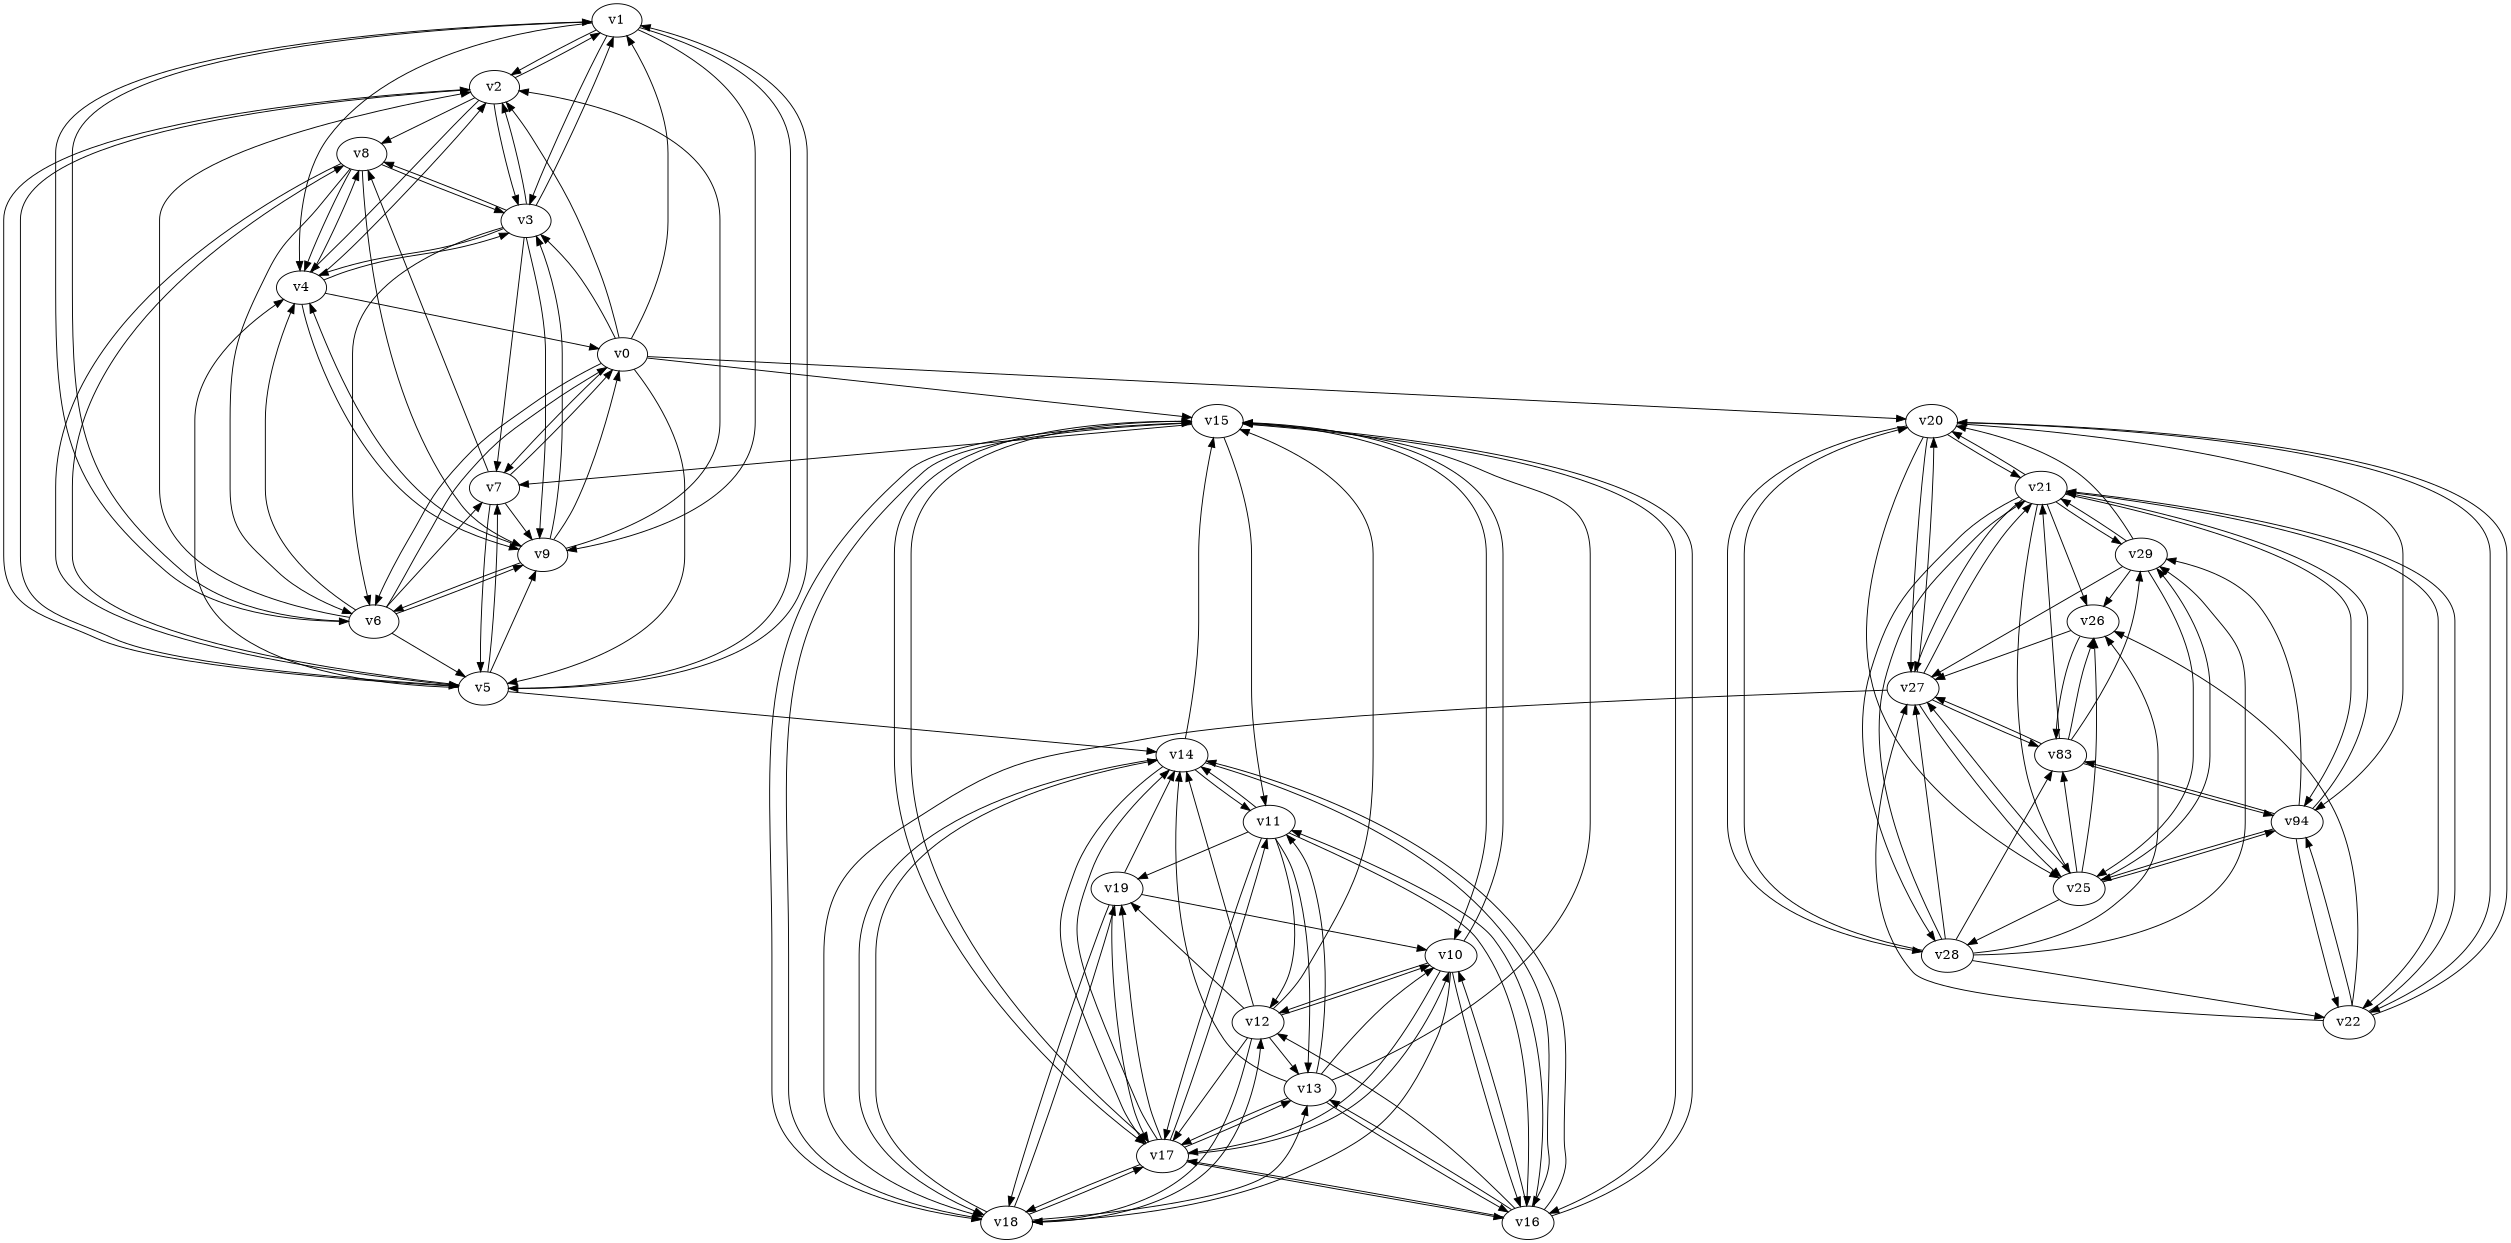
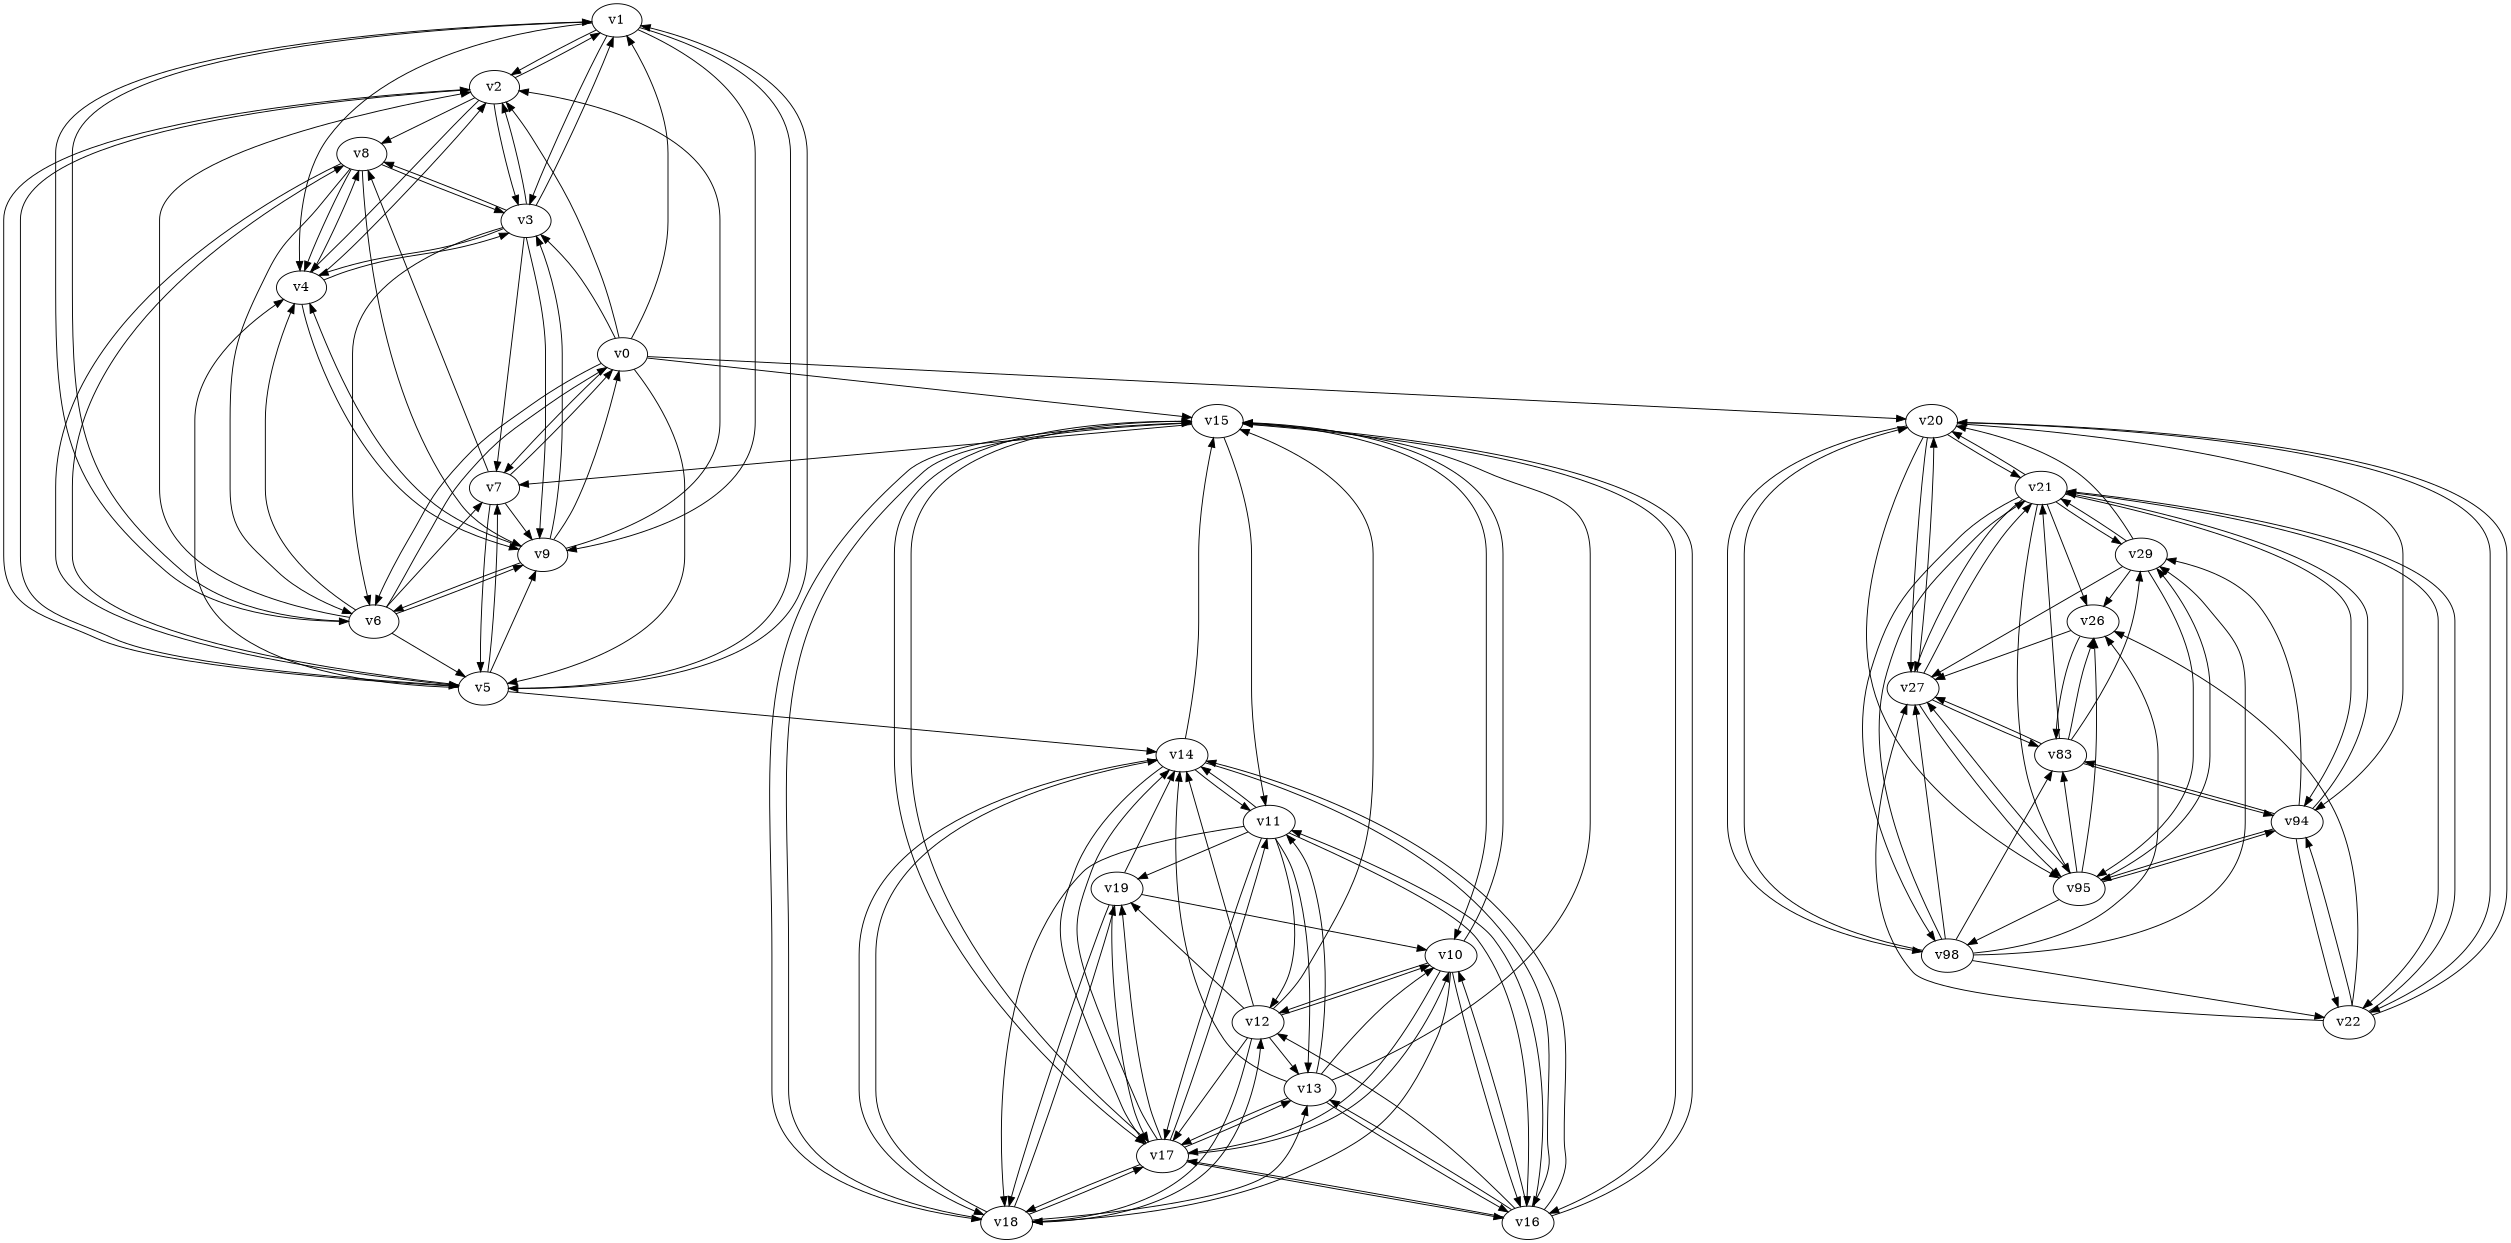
  digraph {
    node [player=1 priority=1]
    v1 [priority=0]
    v0 [player=0]
    v2 [player=0]
    v3 [player=0]
    v5
    v6 [player=0 priority=0]
    v7
    v20 [priority=0]
    v15 [player=0]
    v9 [priority=0]
    v4
    v8 [player=0]
    v14 [priority=0]
    v21
    v22 [player=0]
    n16 [label=v94]
-   v25 [priority=0]
+   v25 [priority=0 label=v95]
    v27
-   v28 [player=0 priority=0]
+   v28 [player=0 priority=0 label=v98]
    v16 [player=0]
    v17
    v18
    v11 [priority=0]
    v10 [player=0 priority=0]
    v12 [player=0]
    v13 [player=0]
    v19 [player=0]
    v26 [player=0 priority=0]
    v29 [player=0]
    n30 [label=v83]
    v1 -> v2
    v1 -> v3
    v1 -> v5
    v1 -> v6
    v1 -> v9
    v1 -> v4
    v0 -> v1
    v0 -> v2
    v0 -> v3
    v0 -> v5
    v0 -> v6
    v0 -> v7
    v0 -> v20
    v0 -> v15
    v2 -> v1
    v2 -> v3
    v2 -> v5
    v2 -> v4
    v2 -> v8
    v3 -> v1
    v3 -> v2
    v3 -> v6
    v3 -> v7
    v3 -> v9
    v3 -> v4
    v3 -> v8
    v5 -> v1
    v5 -> v2
    v5 -> v7
    v5 -> v9
    v5 -> v4
    v5 -> v8
    v5 -> v14
    v6 -> v1
    v6 -> v0
    v6 -> v2
    v6 -> v5
    v6 -> v7
    v6 -> v9
    v6 -> v4
    v7 -> v0
    v7 -> v5
    v7 -> v9
    v7 -> v8
    v20 -> v21
    v20 -> v22
    v20 -> n16
    v20 -> v25
    v20 -> v27
    v20 -> v28
    v15 -> v7
    v15 -> v16
    v15 -> v17
    v15 -> v18
    v15 -> v11
    v15 -> v10
    v9 -> v0
    v9 -> v2
    v9 -> v3
    v9 -> v6
    v9 -> v4
-   v4 -> v0
    v4 -> v2
    v4 -> v3
    v4 -> v9
    v4 -> v8
    v8 -> v3
    v8 -> v5
    v8 -> v6
    v8 -> v9
    v8 -> v4
    v14 -> v15
    v14 -> v16
    v14 -> v17
    v14 -> v18
    v14 -> v11
    v21 -> v20
    v21 -> v22
    v21 -> n16
    v21 -> v25
    v21 -> v27
    v21 -> v28
    v21 -> v26
    v21 -> v29
    v22 -> v20
    v22 -> v21
    v22 -> n16
    v22 -> v27
    v22 -> v26
    n16 -> v21
    n16 -> v22
    n16 -> v25
    n16 -> v29
    n16 -> n30
    v25 -> n16
    v25 -> v27
    v25 -> v28
    v25 -> v26
    v25 -> v29
    v25 -> n30
    v27 -> v20
    v27 -> v21
    v27 -> v25
    v27 -> n30
    v28 -> v20
    v28 -> v21
    v28 -> v22
    v28 -> v27
    v28 -> v26
    v28 -> v29
    v28 -> n30
    v16 -> v15
    v16 -> v14
    v16 -> v17
    v16 -> v11
    v16 -> v10
    v16 -> v12
    v16 -> v13
    v17 -> v15
    v17 -> v14
    v17 -> v16
    v17 -> v18
    v17 -> v11
    v17 -> v10
    v17 -> v13
    v17 -> v19
    v18 -> v15
    v18 -> v14
    v18 -> v17
    v18 -> v12
    v18 -> v13
    v18 -> v19
    v11 -> v14
    v11 -> v16
    v11 -> v17
-   v27 -> v18
+   v11 -> v18
    v11 -> v12
    v11 -> v13
    v11 -> v19
    v10 -> v15
    v10 -> v16
    v10 -> v17
    v10 -> v18
    v10 -> v12
    v12 -> v15
    v12 -> v14
    v12 -> v17
    v12 -> v18
    v12 -> v10
    v12 -> v13
    v12 -> v19
    v13 -> v15
    v13 -> v14
    v13 -> v16
    v13 -> v17
    v13 -> v11
    v13 -> v10
    v19 -> v14
    v19 -> v17
    v19 -> v18
    v19 -> v10
    v26 -> v27
    v26 -> n30
    v29 -> v20
    v29 -> v21
    v29 -> v25
    v29 -> v27
    v29 -> v26
    n30 -> v21
    n30 -> n16
    n30 -> v27
    n30 -> v26
    n30 -> v29
  }
